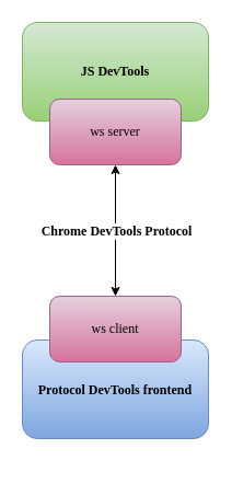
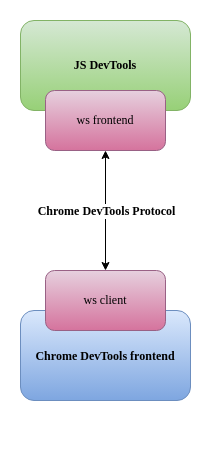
  <mxCell id="0" />
  <mxCell id="1" parent="0" />
  <mxCell id="2" value="" style="group" vertex="1" connectable="0" parent="1"><mxGeometry x="20" y="20" width="170" height="120" as="geometry" /></mxCell>
  <mxCell id="3" value="&lt;b&gt;JS DevTools&lt;/b&gt;" style="rounded=1;whiteSpace=wrap;html=1;fontFamily=Fira Code Retina;fillColor=#d5e8d4;gradientColor=#97d077;strokeColor=#82b366;" vertex="1" parent="2"><mxGeometry width="170" height="90" as="geometry" /></mxCell>
- <mxCell id="4" value="ws server" style="rounded=1;whiteSpace=wrap;html=1;fontFamily=Fira Code Retina;fillColor=#e6d0de;gradientColor=#d5739d;strokeColor=#996185;" vertex="1" parent="2"><mxGeometry x="25" y="70" width="120" height="60" as="geometry" /></mxCell>
+ <mxCell id="4" value="ws frontend" style="rounded=1;whiteSpace=wrap;html=1;fontFamily=Fira Code Retina;fillColor=#e6d0de;gradientColor=#d5739d;strokeColor=#996185;" vertex="1" parent="2"><mxGeometry x="25" y="70" width="120" height="60" as="geometry" /></mxCell>
  <mxCell id="5" value="" style="group" vertex="1" connectable="0" parent="1"><mxGeometry x="20" y="310" width="170" height="120" as="geometry" /></mxCell>
- <mxCell id="6" value="&lt;b style=&quot;line-height: 1.5;&quot;&gt;Protocol DevTools frontend&lt;/b&gt;" style="rounded=1;whiteSpace=wrap;html=1;fontFamily=Fira Code Retina;fillColor=#dae8fc;gradientColor=#7ea6e0;strokeColor=#6c8ebf;" vertex="1" parent="5"><mxGeometry width="170" height="90" as="geometry" /></mxCell>
+ <mxCell id="6" value="&lt;b style=&quot;line-height: 1.5;&quot;&gt;Chrome DevTools frontend&lt;/b&gt;" style="rounded=1;whiteSpace=wrap;html=1;fontFamily=Fira Code Retina;fillColor=#dae8fc;gradientColor=#7ea6e0;strokeColor=#6c8ebf;" vertex="1" parent="5"><mxGeometry width="170" height="90" as="geometry" /></mxCell>
  <mxCell id="7" value="ws client" style="rounded=1;whiteSpace=wrap;html=1;fontFamily=Fira Code Retina;fillColor=#e6d0de;gradientColor=#d5739d;strokeColor=#996185;" vertex="1" parent="1"><mxGeometry x="45" y="270" width="120" height="60" as="geometry" /></mxCell>
  <mxCell id="8" style="edgeStyle=orthogonalEdgeStyle;rounded=0;orthogonalLoop=1;jettySize=auto;html=1;exitX=0.5;exitY=1;exitDx=0;exitDy=0;startArrow=classic;startFill=1;" edge="1" parent="1" source="4" target="7"><mxGeometry relative="1" as="geometry" /></mxCell>
  <mxCell id="9" value="&lt;font face=&quot;Fira Code Retina&quot; style=&quot;font-size: 12px;&quot;&gt;&lt;b&gt;Chrome DevTools Protocol&lt;/b&gt;&lt;/font&gt;" style="edgeLabel;html=1;align=center;verticalAlign=middle;resizable=0;points=[];" vertex="1" connectable="0" parent="8"><mxGeometry x="-0.15" relative="1" as="geometry"><mxPoint y="9" as="offset" /></mxGeometry></mxCell>
